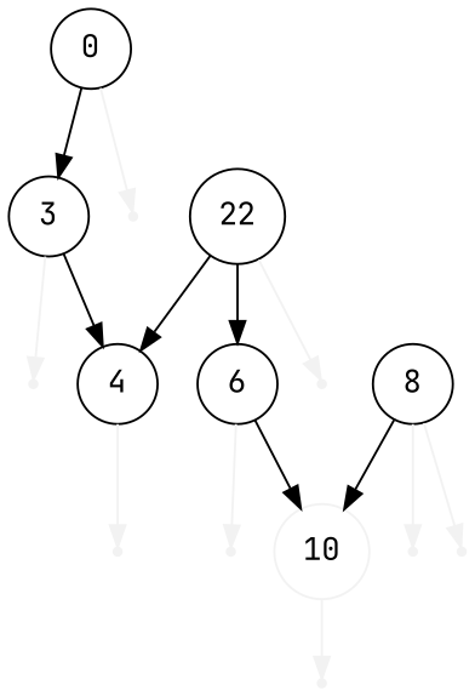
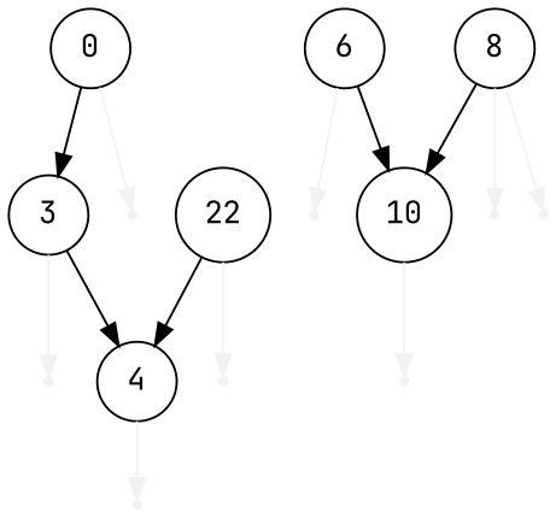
  digraph {
    fontname="JetBrains Mono"
    node [fontname="JetBrains Mono" shape=point color=gray95]
    edge [fontname="JetBrains Mono" color=gray95]
    n1 [label=0 shape=circle color=""]
    n2 [label=3 shape=circle color=""]
    "52r"
    "57l"
    n5 [label=4 shape=circle color=""]
    "55l"
    n7 [label=22 shape=circle color=""]
    n8 [label=6 shape=circle color=""]
    "63r"
    "53l"
-   n11 [label=10 shape=circle]
+   n11 [label=10 shape=circle color=""]
    "59r"
    n13 [label=8 shape=circle color=""]
    "61l"
    "61r"
    n1 -> n2 [color=""]
    n1 -> "52r"
    n2 -> "57l"
    n2 -> n5 [color=""]
    n5 -> "55l"
    n7 -> n5 [color=""]
-   n7 -> n8 [color=""]
    n7 -> "63r"
    n8 -> "53l"
    n8 -> n11 [color=""]
    n11 -> "59r"
    n13 -> n11 [color=""]
    n13 -> "61l"
    n13 -> "61r"
  }
